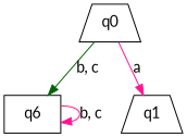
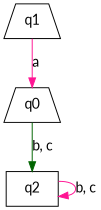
  digraph {
    fontname=Lato
    rankdir=TB
    node [fontname=Lato shape=trapezium]
    edge [color=deeppink fontname=Lato]
-   q2 [shape=box label=q6]
+   q2 [shape=box]
    q0
    q1
    q2 -> q2 [label="b, c"]
    q0 -> q2 [color=darkgreen label="b, c"]
-   q0 -> q1 [label=a]
+   q1 -> q0 [label=a]
  }
